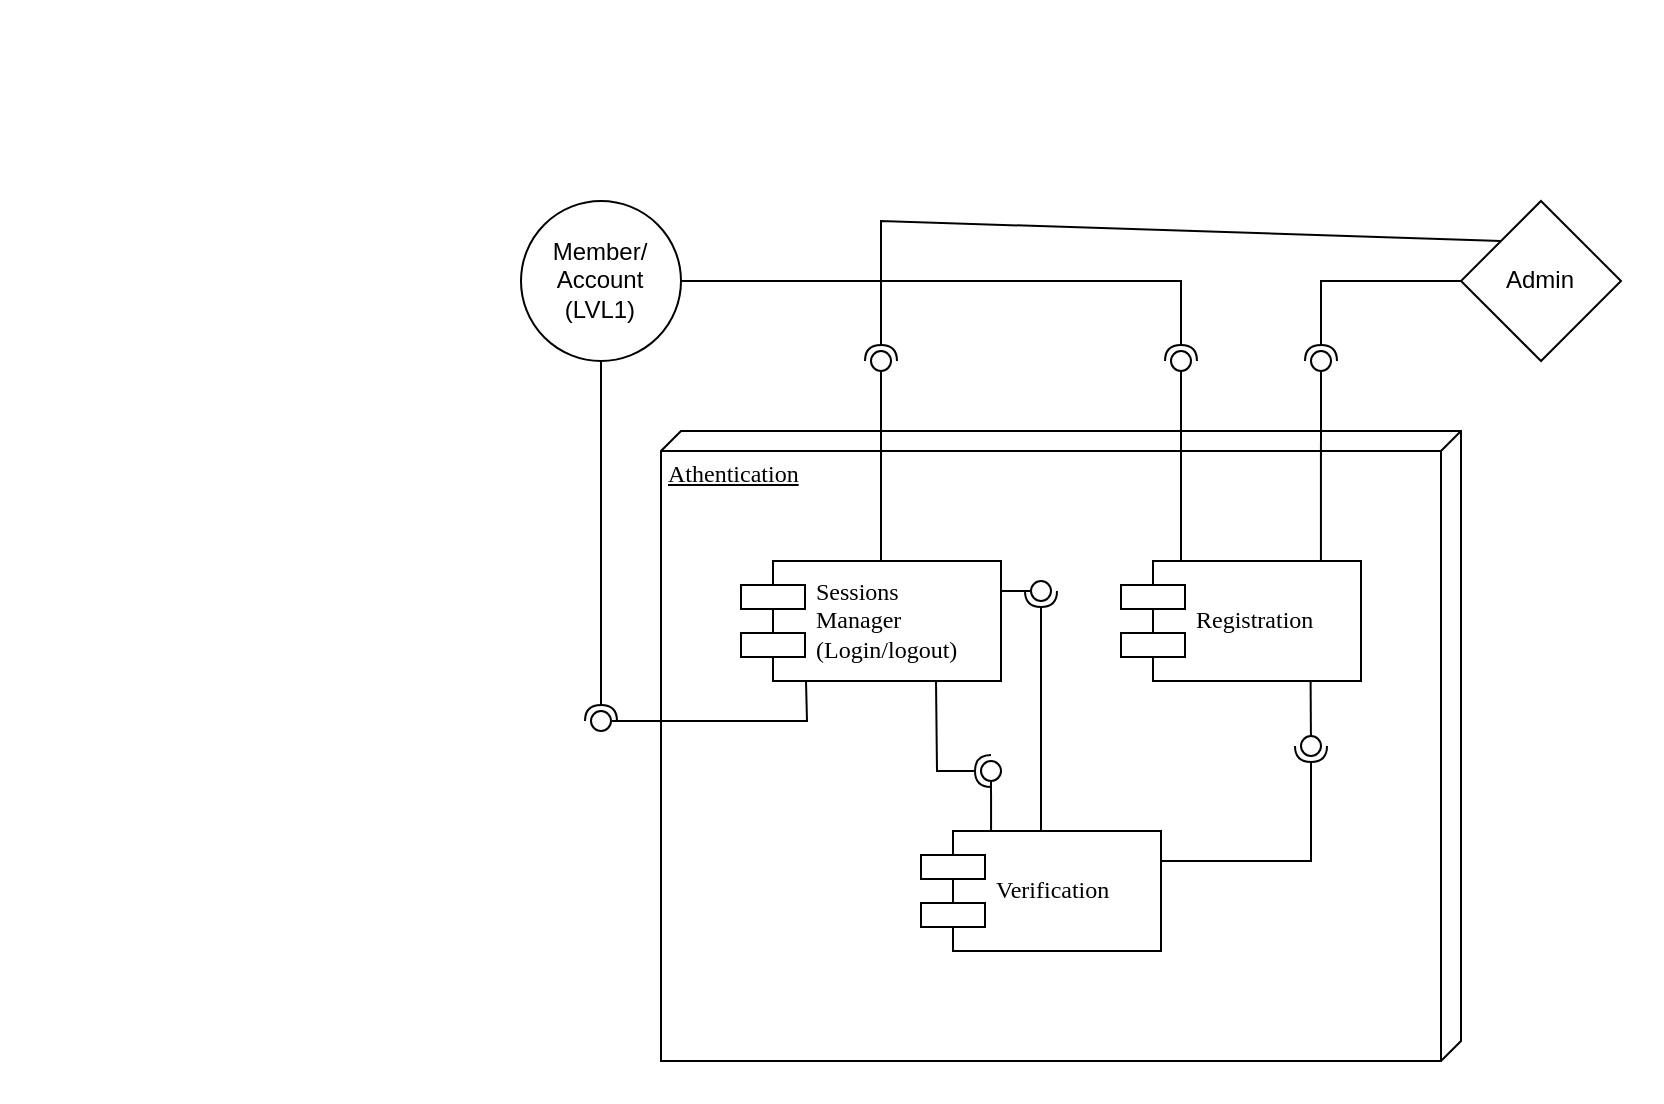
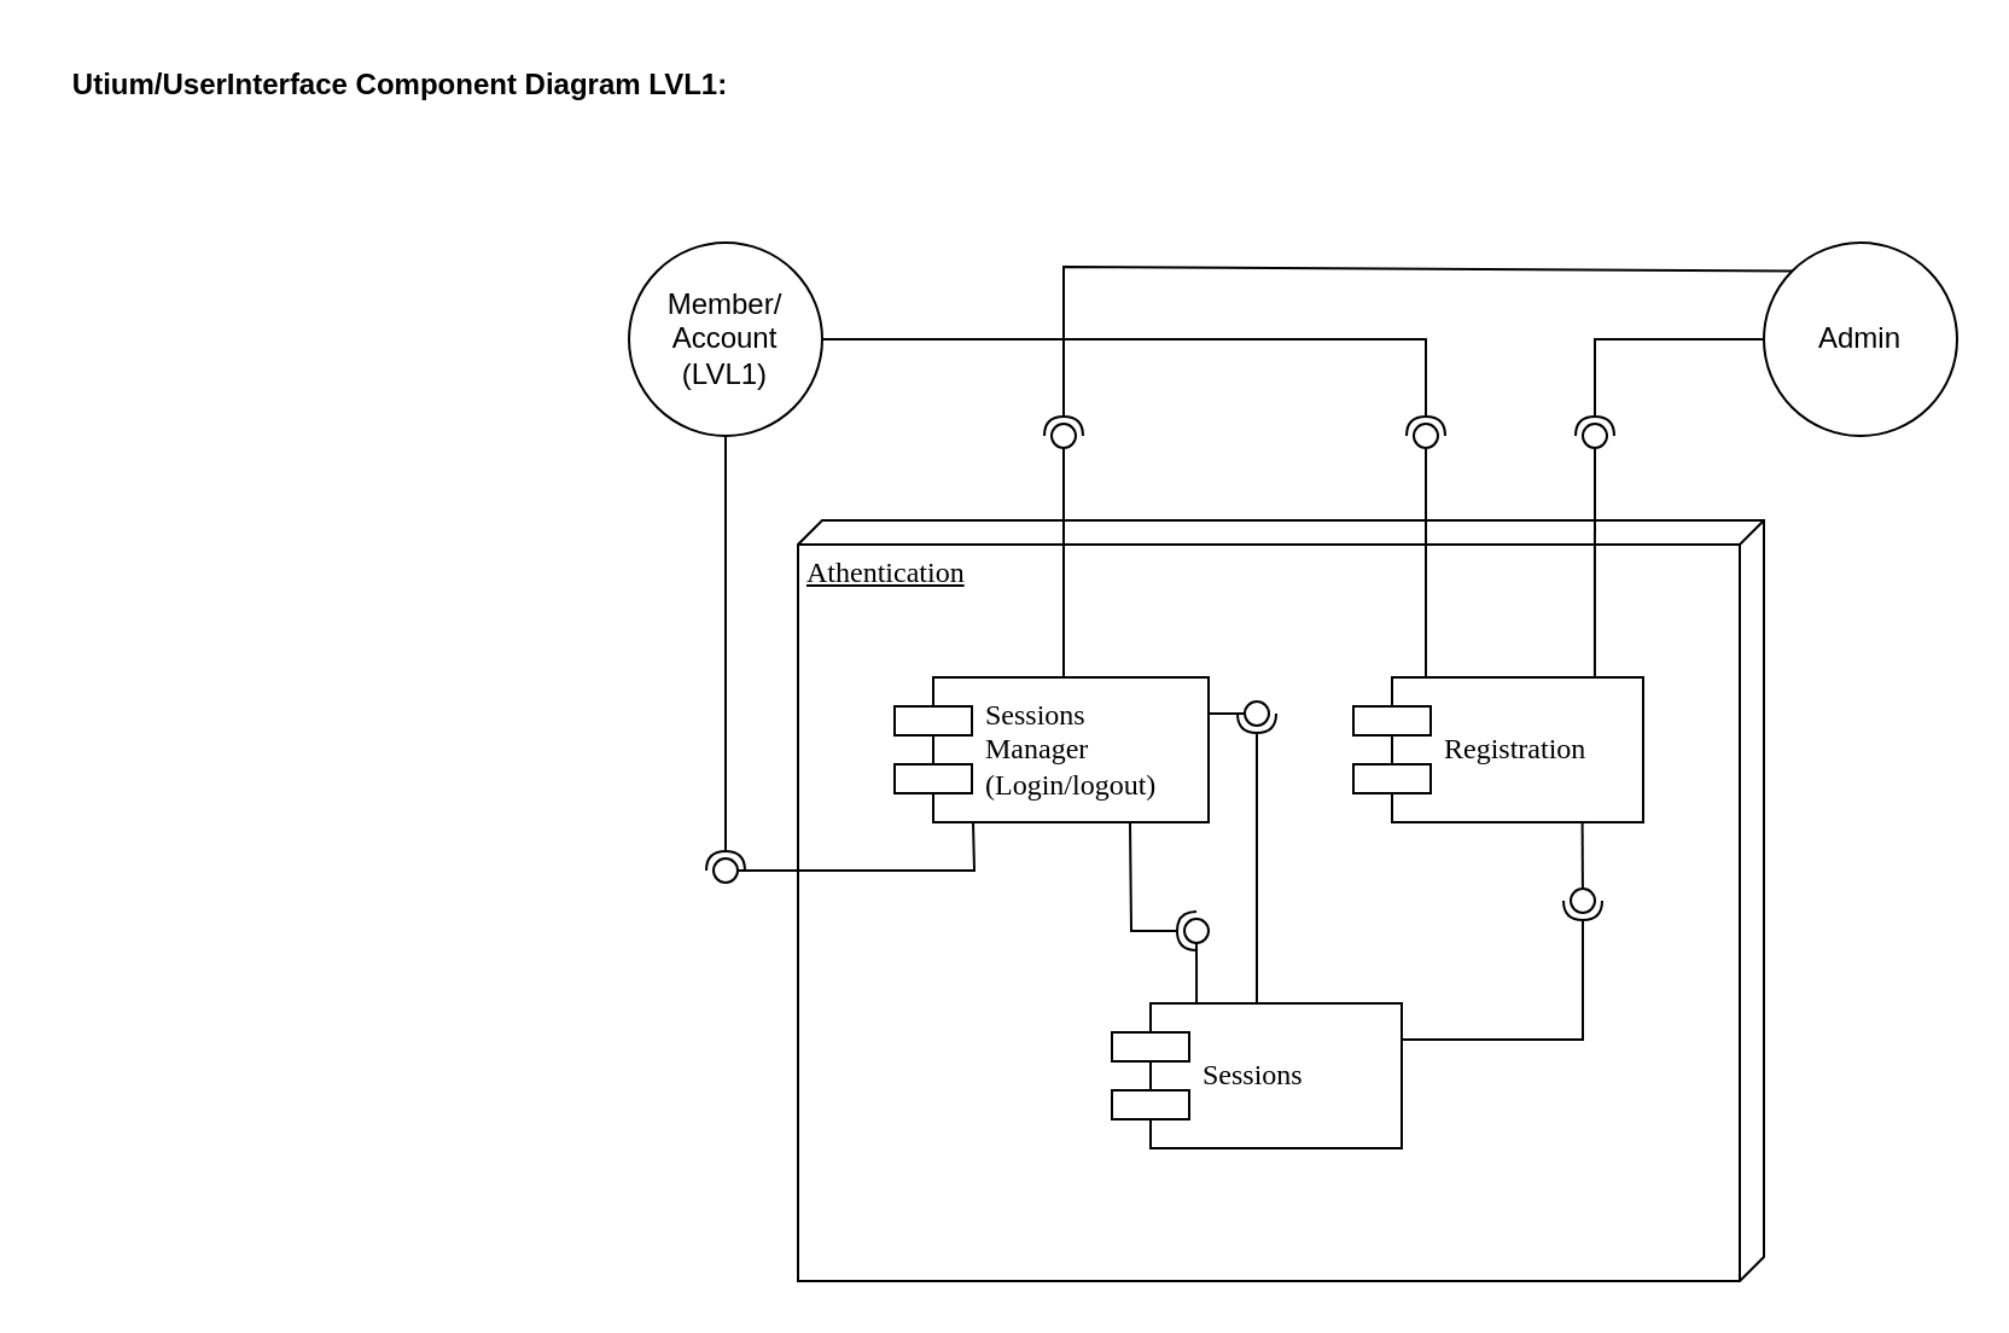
  <mxCell id="0" />
  <mxCell id="1" parent="0" />
  <mxCell id="2" value="Athentication" style="verticalAlign=top;align=left;spacingTop=8;spacingLeft=2;spacingRight=12;shape=cube;size=10;direction=south;fontStyle=4;html=1;rounded=0;shadow=0;comic=0;labelBackgroundColor=none;strokeWidth=1;fontFamily=Verdana;fontSize=12" parent="1" vertex="1"><mxGeometry x="330" y="215" width="400" height="315" as="geometry" /></mxCell>
  <mxCell id="3" value="Sessions&lt;div&gt;Manager&lt;/div&gt;&lt;div&gt;(Login/logout)&lt;/div&gt;" style="shape=component;align=left;spacingLeft=36;rounded=0;shadow=0;comic=0;labelBackgroundColor=none;strokeWidth=1;fontFamily=Verdana;fontSize=12;html=1;" parent="1" vertex="1"><mxGeometry x="370" y="280" width="130" height="60" as="geometry" /></mxCell>
+ <mxCell id="4" value="&lt;b&gt;Utium/UserInterface Component Diagram LVL1:&lt;/b&gt;" style="text;html=1;align=center;verticalAlign=middle;resizable=0;points=[];autosize=1;strokeColor=none;fillColor=none;" vertex="1" parent="1"><mxGeometry width="290" height="30" as="geometry" x="20" y="20" /></mxCell>
  <mxCell id="5" value="Registration" style="shape=component;align=left;spacingLeft=36;rounded=0;shadow=0;comic=0;labelBackgroundColor=none;strokeWidth=1;fontFamily=Verdana;fontSize=12;html=1;" vertex="1" parent="1"><mxGeometry x="560" y="280" width="120" height="60" as="geometry" /></mxCell>
- <mxCell id="6" value="Verification" style="shape=component;align=left;spacingLeft=36;rounded=0;shadow=0;comic=0;labelBackgroundColor=none;strokeWidth=1;fontFamily=Verdana;fontSize=12;html=1;" vertex="1" parent="1"><mxGeometry x="460" y="415" width="120" height="60" as="geometry" /></mxCell>
+ <mxCell id="6" value="Sessions" style="shape=component;align=left;spacingLeft=36;rounded=0;shadow=0;comic=0;labelBackgroundColor=none;strokeWidth=1;fontFamily=Verdana;fontSize=12;html=1;" vertex="1" parent="1"><mxGeometry x="460" y="415" width="120" height="60" as="geometry" /></mxCell>
  <mxCell id="7" value="" style="rounded=0;orthogonalLoop=1;jettySize=auto;html=1;endArrow=halfCircle;endFill=0;endSize=6;strokeWidth=1;sketch=0;exitX=1;exitY=0.25;exitDx=0;exitDy=0;" edge="1" target="9" parent="1" source="6"><mxGeometry relative="1" as="geometry"><mxPoint x="550" y="365" as="sourcePoint" /><Array as="points"><mxPoint x="655" y="430" /></Array></mxGeometry></mxCell>
  <mxCell id="8" value="" style="rounded=0;orthogonalLoop=1;jettySize=auto;html=1;endArrow=oval;endFill=0;sketch=0;sourcePerimeterSpacing=0;targetPerimeterSpacing=0;endSize=10;entryX=0.359;entryY=0.416;entryDx=0;entryDy=0;entryPerimeter=0;exitX=0.79;exitY=0.994;exitDx=0;exitDy=0;exitPerimeter=0;" edge="1" target="9" parent="1" source="5"><mxGeometry relative="1" as="geometry"><mxPoint x="655" y="340" as="sourcePoint" /><mxPoint x="590" y="430" as="targetPoint" /></mxGeometry></mxCell>
  <mxCell id="9" value="" style="ellipse;whiteSpace=wrap;html=1;align=center;aspect=fixed;fillColor=none;strokeColor=none;resizable=0;perimeter=centerPerimeter;rotatable=0;allowArrows=0;points=[];outlineConnect=1;" vertex="1" parent="1"><mxGeometry x="650" y="367.5" width="10" height="10" as="geometry" /></mxCell>
  <mxCell id="10" value="" style="rounded=0;orthogonalLoop=1;jettySize=auto;html=1;endArrow=halfCircle;endFill=0;endSize=6;strokeWidth=1;sketch=0;exitX=0.75;exitY=1;exitDx=0;exitDy=0;" edge="1" target="12" parent="1" source="3"><mxGeometry relative="1" as="geometry"><mxPoint x="550" y="365" as="sourcePoint" /><Array as="points"><mxPoint x="468" y="385" /></Array></mxGeometry></mxCell>
  <mxCell id="11" value="" style="rounded=0;orthogonalLoop=1;jettySize=auto;html=1;endArrow=oval;endFill=0;sketch=0;sourcePerimeterSpacing=0;targetPerimeterSpacing=0;endSize=10;exitX=0.292;exitY=-0.007;exitDx=0;exitDy=0;entryX=0.45;entryY=0.617;entryDx=0;entryDy=0;entryPerimeter=0;exitPerimeter=0;" edge="1" target="12" parent="1" source="6"><mxGeometry relative="1" as="geometry"><mxPoint x="510" y="365" as="sourcePoint" /></mxGeometry></mxCell>
  <mxCell id="12" value="" style="ellipse;whiteSpace=wrap;html=1;align=center;aspect=fixed;fillColor=none;strokeColor=none;resizable=0;perimeter=centerPerimeter;rotatable=0;allowArrows=0;points=[];outlineConnect=1;" vertex="1" parent="1"><mxGeometry x="490" y="380" width="10" height="10" as="geometry" /></mxCell>
  <mxCell id="13" value="" style="rounded=0;orthogonalLoop=1;jettySize=auto;html=1;endArrow=halfCircle;endFill=0;endSize=6;strokeWidth=1;sketch=0;exitX=0.5;exitY=1;exitDx=0;exitDy=0;" edge="1" parent="1" source="16"><mxGeometry relative="1" as="geometry"><mxPoint x="550" y="335" as="sourcePoint" /><mxPoint x="300" y="360" as="targetPoint" /></mxGeometry></mxCell>
  <mxCell id="14" value="" style="rounded=0;orthogonalLoop=1;jettySize=auto;html=1;endArrow=oval;endFill=0;sketch=0;sourcePerimeterSpacing=0;targetPerimeterSpacing=0;endSize=10;exitX=0.25;exitY=1;exitDx=0;exitDy=0;" edge="1" parent="1" source="3"><mxGeometry relative="1" as="geometry"><mxPoint x="510" y="335" as="sourcePoint" /><mxPoint x="300" y="360" as="targetPoint" /><Array as="points"><mxPoint x="403" y="360" /></Array></mxGeometry></mxCell>
  <mxCell id="15" value="" style="ellipse;whiteSpace=wrap;html=1;align=center;aspect=fixed;fillColor=none;strokeColor=none;resizable=0;perimeter=centerPerimeter;rotatable=0;allowArrows=0;points=[];outlineConnect=1;" vertex="1" parent="1"><mxGeometry x="525" y="330" width="10" height="10" as="geometry" /></mxCell>
  <mxCell id="16" value="Member/&lt;div&gt;Account&lt;/div&gt;&lt;div&gt;(LVL1)&lt;/div&gt;" style="ellipse;whiteSpace=wrap;html=1;aspect=fixed;" vertex="1" parent="1"><mxGeometry x="260" y="100" width="80" height="80" as="geometry" /></mxCell>
  <mxCell id="17" value="" style="rounded=0;orthogonalLoop=1;jettySize=auto;html=1;endArrow=halfCircle;endFill=0;endSize=6;strokeWidth=1;sketch=0;exitX=1;exitY=0.5;exitDx=0;exitDy=0;" edge="1" parent="1" source="16"><mxGeometry relative="1" as="geometry"><mxPoint x="550" y="275" as="sourcePoint" /><mxPoint x="590" y="180" as="targetPoint" /><Array as="points"><mxPoint x="590" y="140" /></Array></mxGeometry></mxCell>
  <mxCell id="18" value="" style="rounded=0;orthogonalLoop=1;jettySize=auto;html=1;endArrow=oval;endFill=0;sketch=0;sourcePerimeterSpacing=0;targetPerimeterSpacing=0;endSize=10;exitX=0.25;exitY=0;exitDx=0;exitDy=0;" edge="1" parent="1" source="5"><mxGeometry relative="1" as="geometry"><mxPoint x="510" y="275" as="sourcePoint" /><mxPoint x="590" y="180" as="targetPoint" /></mxGeometry></mxCell>
  <mxCell id="19" value="" style="ellipse;whiteSpace=wrap;html=1;align=center;aspect=fixed;fillColor=none;strokeColor=none;resizable=0;perimeter=centerPerimeter;rotatable=0;allowArrows=0;points=[];outlineConnect=1;" vertex="1" parent="1"><mxGeometry x="525" y="270" width="10" height="10" as="geometry" /></mxCell>
- <mxCell id="20" value="Admin" style="rhombus;whiteSpace=wrap;html=1;aspect=fixed;" vertex="1" parent="1"><mxGeometry x="730" y="100" width="80" height="80" as="geometry" /></mxCell>
+ <mxCell id="20" value="Admin" style="ellipse;whiteSpace=wrap;html=1;aspect=fixed;" vertex="1" parent="1"><mxGeometry x="730" y="100" width="80" height="80" as="geometry" /></mxCell>
  <mxCell id="21" value="" style="rounded=0;orthogonalLoop=1;jettySize=auto;html=1;endArrow=halfCircle;endFill=0;endSize=6;strokeWidth=1;sketch=0;exitX=0;exitY=0.5;exitDx=0;exitDy=0;" edge="1" parent="1" source="20"><mxGeometry relative="1" as="geometry"><mxPoint x="550" y="335" as="sourcePoint" /><mxPoint x="660" y="180" as="targetPoint" /><Array as="points"><mxPoint x="660" y="140" /></Array></mxGeometry></mxCell>
  <mxCell id="22" value="" style="rounded=0;orthogonalLoop=1;jettySize=auto;html=1;endArrow=oval;endFill=0;sketch=0;sourcePerimeterSpacing=0;targetPerimeterSpacing=0;endSize=10;exitX=0.833;exitY=0;exitDx=0;exitDy=0;exitPerimeter=0;" edge="1" parent="1" source="5"><mxGeometry relative="1" as="geometry"><mxPoint x="510" y="335" as="sourcePoint" /><mxPoint x="660" y="180" as="targetPoint" /></mxGeometry></mxCell>
  <mxCell id="23" value="" style="ellipse;whiteSpace=wrap;html=1;align=center;aspect=fixed;fillColor=none;strokeColor=none;resizable=0;perimeter=centerPerimeter;rotatable=0;allowArrows=0;points=[];outlineConnect=1;" vertex="1" parent="1"><mxGeometry x="525" y="330" width="10" height="10" as="geometry" /></mxCell>
  <mxCell id="24" value="" style="rounded=0;orthogonalLoop=1;jettySize=auto;html=1;endArrow=halfCircle;endFill=0;endSize=6;strokeWidth=1;sketch=0;exitX=0;exitY=0;exitDx=0;exitDy=0;" edge="1" parent="1" source="20"><mxGeometry relative="1" as="geometry"><mxPoint x="550" y="335" as="sourcePoint" /><mxPoint x="440" y="180" as="targetPoint" /><Array as="points"><mxPoint x="440" y="110" /></Array></mxGeometry></mxCell>
  <mxCell id="25" value="" style="rounded=0;orthogonalLoop=1;jettySize=auto;html=1;endArrow=oval;endFill=0;sketch=0;sourcePerimeterSpacing=0;targetPerimeterSpacing=0;endSize=10;" edge="1" parent="1"><mxGeometry relative="1" as="geometry"><mxPoint x="440" y="280" as="sourcePoint" /><mxPoint x="440" y="180" as="targetPoint" /></mxGeometry></mxCell>
  <mxCell id="26" value="" style="ellipse;whiteSpace=wrap;html=1;align=center;aspect=fixed;fillColor=none;strokeColor=none;resizable=0;perimeter=centerPerimeter;rotatable=0;allowArrows=0;points=[];outlineConnect=1;" vertex="1" parent="1"><mxGeometry x="525" y="330" width="10" height="10" as="geometry" /></mxCell>
  <mxCell id="27" value="" style="rounded=0;orthogonalLoop=1;jettySize=auto;html=1;endArrow=halfCircle;endFill=0;endSize=6;strokeWidth=1;sketch=0;exitX=0.5;exitY=0;exitDx=0;exitDy=0;" edge="1" target="29" parent="1" source="6"><mxGeometry relative="1" as="geometry"><mxPoint x="540" y="355" as="sourcePoint" /></mxGeometry></mxCell>
  <mxCell id="28" value="" style="rounded=0;orthogonalLoop=1;jettySize=auto;html=1;endArrow=oval;endFill=0;sketch=0;sourcePerimeterSpacing=0;targetPerimeterSpacing=0;endSize=10;exitX=1;exitY=0.25;exitDx=0;exitDy=0;entryX=0.6;entryY=0.8;entryDx=0;entryDy=0;entryPerimeter=0;" edge="1" target="29" parent="1" source="3"><mxGeometry relative="1" as="geometry"><mxPoint x="500" y="355" as="sourcePoint" /></mxGeometry></mxCell>
  <mxCell id="29" value="" style="ellipse;whiteSpace=wrap;html=1;align=center;aspect=fixed;fillColor=none;strokeColor=none;resizable=0;perimeter=centerPerimeter;rotatable=0;allowArrows=0;points=[];outlineConnect=1;" vertex="1" parent="1"><mxGeometry x="515" y="290" width="10" height="10" as="geometry" /></mxCell>
